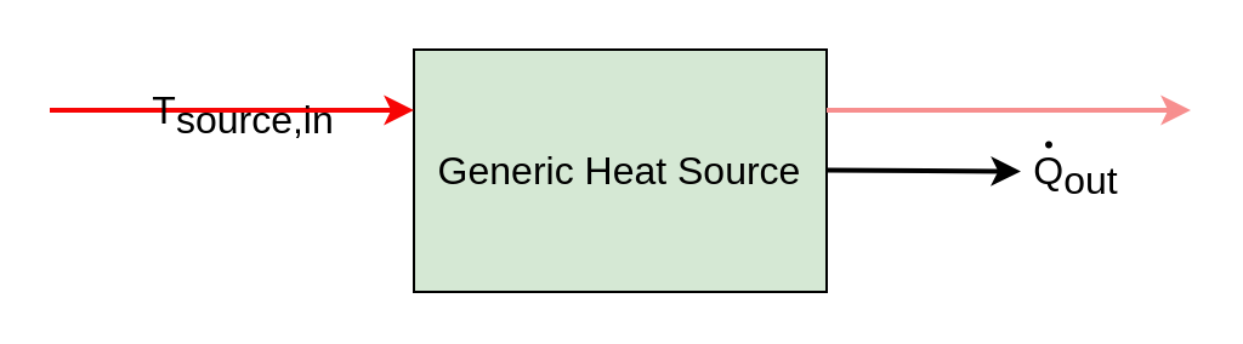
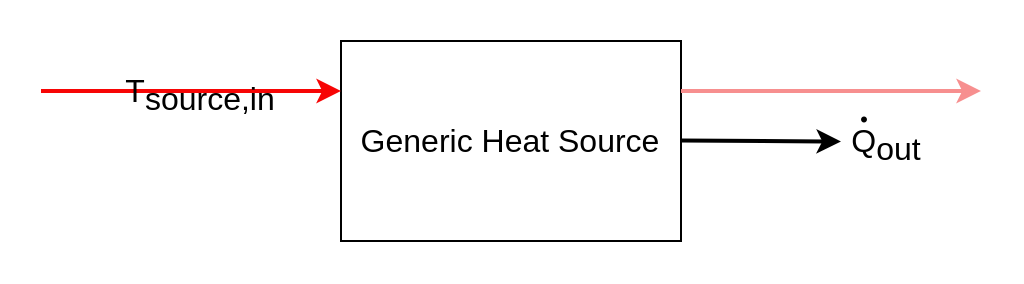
  <mxCell id="0" />
  <mxCell id="1" parent="0" />
- <mxCell id="2" value="&lt;font style=&quot;font-size: 16px;&quot;&gt;Generic Heat Source&lt;/font&gt;" style="rounded=0;whiteSpace=wrap;html=1;fontSize=16;fillColor=#d5e8d4;" parent="1" vertex="1"><mxGeometry x="170" y="20" width="170" height="100" as="geometry" /></mxCell>
+ <mxCell id="2" value="&lt;font style=&quot;font-size: 16px;&quot;&gt;Generic Heat Source&lt;/font&gt;" style="rounded=0;whiteSpace=wrap;html=1;fontSize=16;" parent="1" vertex="1"><mxGeometry x="170" y="20" width="170" height="100" as="geometry" /></mxCell>
  <mxCell id="3" value="" style="endArrow=classic;html=1;rounded=0;entryX=0;entryY=0.25;entryDx=0;entryDy=0;strokeWidth=2;strokeColor=#F78F8F;fontSize=16;" parent="1" edge="1"><mxGeometry width="50" height="50" relative="1" as="geometry"><mxPoint x="340" y="45" as="sourcePoint" /><mxPoint x="490" y="45" as="targetPoint" /></mxGeometry></mxCell>
  <mxCell id="4" value="" style="endArrow=classic;html=1;rounded=0;entryX=0;entryY=0.25;entryDx=0;entryDy=0;strokeWidth=2;fillColor=#f8cecc;strokeColor=#F70505;fontColor=#FF4A4A;fontSize=16;" parent="1" edge="1"><mxGeometry width="50" height="50" relative="1" as="geometry"><mxPoint x="20" y="45" as="sourcePoint" /><mxPoint x="170" y="45" as="targetPoint" /></mxGeometry></mxCell>
  <mxCell id="5" value="" style="endArrow=classic;html=1;rounded=0;strokeWidth=2;fillColor=#f8cecc;strokeColor=#000000;fontSize=16;" parent="1" edge="1"><mxGeometry width="50" height="50" relative="1" as="geometry"><mxPoint x="340" y="69.75" as="sourcePoint" /><mxPoint x="420" y="70.25" as="targetPoint" /></mxGeometry></mxCell>
  <mxCell id="6" value="Q&lt;sub style=&quot;font-size: 16px;&quot;&gt;out&lt;/sub&gt;" style="text;html=1;strokeColor=none;fillColor=none;align=center;verticalAlign=middle;whiteSpace=wrap;rounded=0;fontSize=16;" parent="1" vertex="1"><mxGeometry x="413" y="57" width="60" height="30" as="geometry" /></mxCell>
  <mxCell id="7" value="." style="text;html=1;strokeColor=none;fillColor=none;align=center;verticalAlign=middle;whiteSpace=wrap;rounded=0;fontSize=25;fontFamily=Georgia;" parent="1" vertex="1"><mxGeometry x="402" y="37" width="60" height="30" as="geometry" /></mxCell>
  <mxCell id="8" value="T&lt;sub style=&quot;font-size: 16px;&quot;&gt;source,in&lt;/sub&gt;" style="text;html=1;strokeColor=none;fillColor=none;align=center;verticalAlign=middle;whiteSpace=wrap;rounded=0;fontSize=16;" parent="1" vertex="1"><mxGeometry x="70" y="32" width="60" height="30" as="geometry" /></mxCell>
